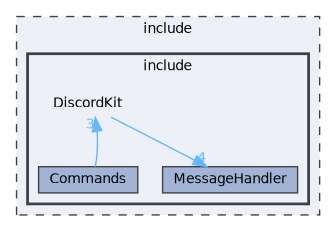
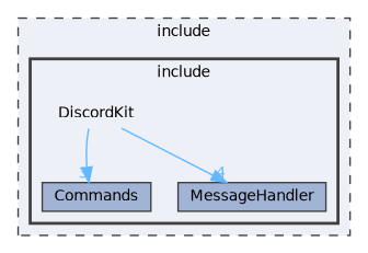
  digraph {
    compound=true
    node [fontname=Helvetica fontsize=10 shape=box color=grey25 fillcolor="#a2b4d6" style=filled]
    edge [color=steelblue1 fontcolor=steelblue1 fontname=Helvetica fontsize=10 labeldistance=1.5 labelfontname=Helvetica labelfontsize=10]
    n1 [height=0.2 label=DiscordKit shape=plaintext width=0.4 color="" fillcolor="" style=""]
    n2 [height=0.2 label=Commands width=0.4]
    n3 [height=0.2 label=MessageHandler width=0.4]
    subgraph cluster_1 {
      bgcolor="#edf0f7"
      fontname=Helvetica
      fontsize=10
      label=include
      pencolor=grey25
      style="filled,dashed"
      subgraph cluster_2 {
        bgcolor="#edf0f7"
        fontname=Helvetica
        fontsize=10
        label=include
        pencolor=grey25
        style="filled,bold"
        n1
        n2
        n3
      }
    }
-   n2 -> n1 [headlabel=3]
+   n1 -> n2 [headlabel=3]
    n1 -> n3 [headlabel=4]
  }
